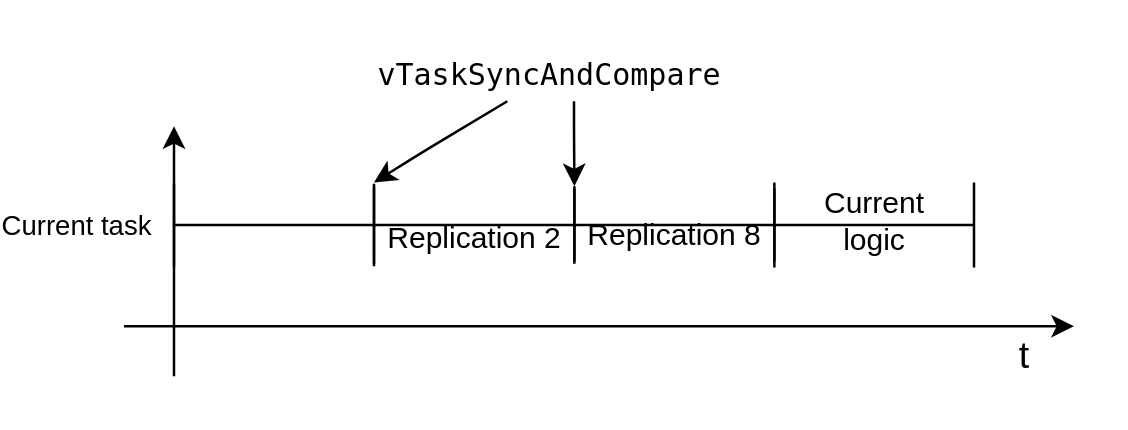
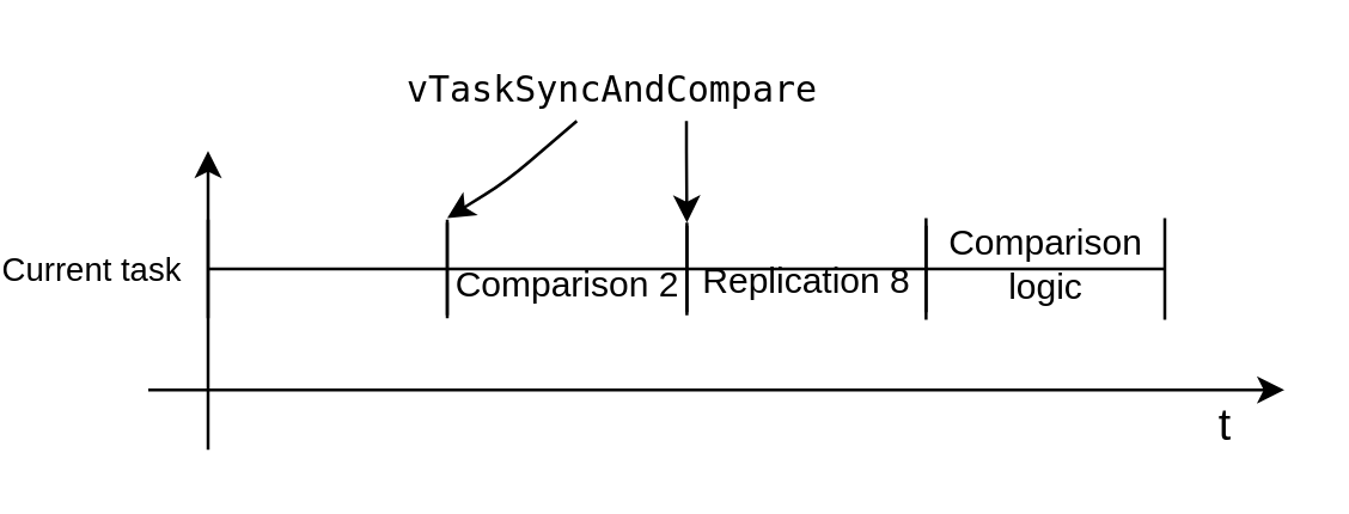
  <mxCell id="0" />
  <mxCell id="1" parent="0" />
  <mxCell id="2" value="" style="endArrow=classic;html=1;" parent="1" edge="1"><mxGeometry width="50" height="50" relative="1" as="geometry"><mxPoint x="20" y="130" as="sourcePoint" /><mxPoint x="400" y="130" as="targetPoint" /></mxGeometry></mxCell>
  <mxCell id="3" value="&lt;font style=&quot;font-size: 15px&quot;&gt;t&lt;/font&gt;" style="edgeLabel;html=1;align=center;verticalAlign=middle;resizable=0;points=[];" parent="2" vertex="1" connectable="0"><mxGeometry x="0.965" relative="1" as="geometry"><mxPoint x="-13.14" y="10" as="offset" /></mxGeometry></mxCell>
  <mxCell id="4" value="" style="endArrow=classic;html=1;" parent="1" edge="1"><mxGeometry width="50" height="50" relative="1" as="geometry"><mxPoint x="40" y="150" as="sourcePoint" /><mxPoint x="40" y="50" as="targetPoint" /></mxGeometry></mxCell>
  <mxCell id="5" value="Current task" style="edgeLabel;html=1;align=center;verticalAlign=middle;resizable=0;points=[];" parent="4" vertex="1" connectable="0"><mxGeometry x="0.127" y="1" relative="1" as="geometry"><mxPoint x="-39" y="-4.61" as="offset" /></mxGeometry></mxCell>
  <mxCell id="6" value="" style="shape=crossbar;whiteSpace=wrap;html=1;rounded=1;" parent="1" vertex="1"><mxGeometry x="40" y="73" width="80" height="33" as="geometry" /></mxCell>
  <mxCell id="7" value="" style="shape=crossbar;whiteSpace=wrap;html=1;rounded=1;" parent="1" vertex="1"><mxGeometry x="120" y="74" width="80.154" height="31" as="geometry" /></mxCell>
- <mxCell id="8" value="Replication 2" style="text;html=1;align=center;verticalAlign=middle;resizable=0;points=[];autosize=1;" parent="7" vertex="1"><mxGeometry x="0.154" y="11" width="80" height="20" as="geometry" /></mxCell>
+ <mxCell id="8" value="Comparison 2" style="text;html=1;align=center;verticalAlign=middle;resizable=0;points=[];autosize=1;" parent="7" vertex="1"><mxGeometry x="0.154" y="11" width="80" height="20" as="geometry" /></mxCell>
  <mxCell id="9" value="" style="shape=crossbar;whiteSpace=wrap;html=1;rounded=1;" parent="1" vertex="1"><mxGeometry x="200.15" y="75" width="80" height="29" as="geometry" /></mxCell>
  <mxCell id="10" value="Replication 8" style="text;html=1;align=center;verticalAlign=middle;resizable=0;points=[];autosize=1;" parent="9" vertex="1"><mxGeometry x="0.051" y="9" width="80" height="20" as="geometry" /></mxCell>
  <mxCell id="11" value="" style="shape=crossbar;whiteSpace=wrap;html=1;rounded=1;" vertex="1" parent="1"><mxGeometry x="280.15" y="72.5" width="79.85" height="34" as="geometry" /></mxCell>
- <mxCell id="12" value="Current&lt;br&gt;logic" style="text;html=1;align=center;verticalAlign=middle;resizable=0;points=[];autosize=1;" vertex="1" parent="11"><mxGeometry x="-0.154" width="80" height="30" as="geometry" /></mxCell>
+ <mxCell id="12" value="Comparison&lt;br&gt;logic" style="text;html=1;align=center;verticalAlign=middle;resizable=0;points=[];autosize=1;" vertex="1" parent="11"><mxGeometry x="-0.154" width="80" height="30" as="geometry" /></mxCell>
  <mxCell id="13" value="" style="endArrow=classic;html=1;" edge="1" parent="1" source="15"><mxGeometry width="50" height="50" relative="1" as="geometry"><mxPoint x="140" y="50" as="sourcePoint" /><mxPoint x="120" y="72.5" as="targetPoint" /><Array as="points"><mxPoint x="140" y="60" /></Array></mxGeometry></mxCell>
  <mxCell id="14" style="edgeStyle=orthogonalEdgeStyle;rounded=0;orthogonalLoop=1;jettySize=auto;html=1;entryX=1;entryY=0;entryDx=0;entryDy=0;entryPerimeter=0;" edge="1" parent="1" source="15" target="7"><mxGeometry relative="1" as="geometry"><Array as="points"><mxPoint x="200" y="50" /><mxPoint x="200" y="50" /></Array></mxGeometry></mxCell>
- <mxCell id="15" value="&lt;pre style=&quot;margin-top: 0px ; margin-bottom: 0px&quot;&gt;&lt;span&gt;vTaskSyncAndCompare&lt;/span&gt;&lt;/pre&gt;" style="text;html=1;align=center;verticalAlign=middle;resizable=0;points=[];autosize=1;" vertex="1" parent="1"><mxGeometry x="115" y="20" width="150" height="20" as="geometry" /></mxCell>
+ <mxCell id="15" value="&lt;pre style=&quot;margin-top: 0px ; margin-bottom: 0px&quot;&gt;&lt;span&gt;vTaskSyncAndCompare&lt;/span&gt;&lt;/pre&gt;" style="text;html=1;align=center;verticalAlign=middle;resizable=0;points=[];autosize=1;" vertex="1" parent="1"><mxGeometry x="100" y="20" width="150" height="20" as="geometry" /></mxCell>
